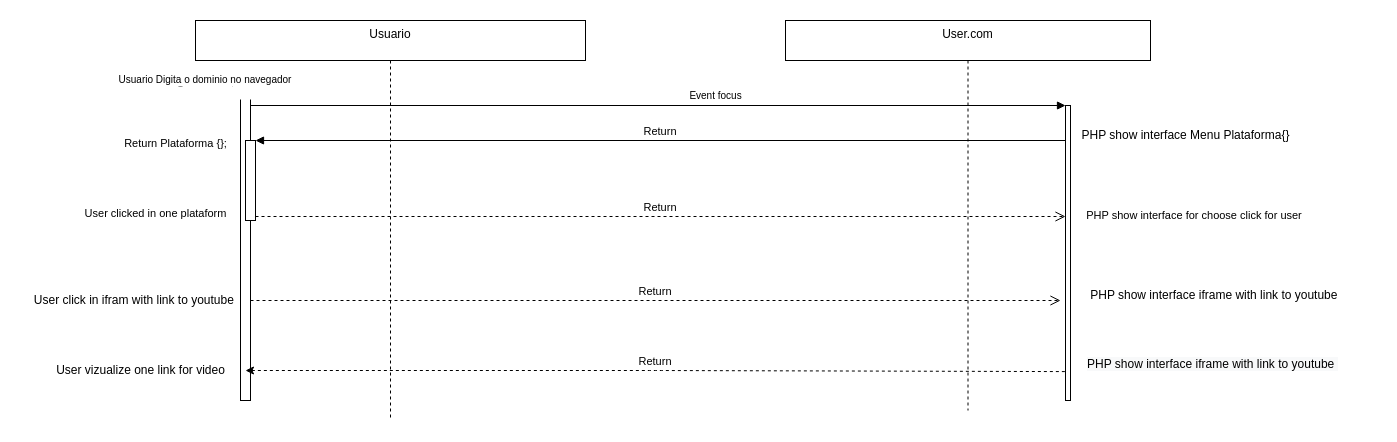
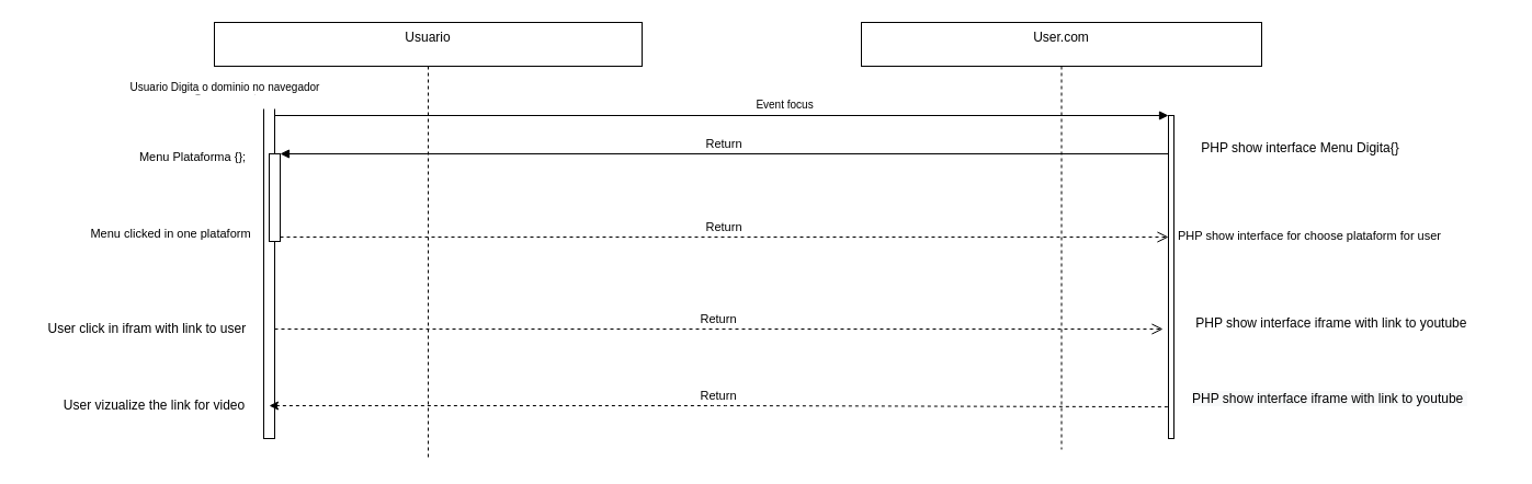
  <mxCell id="0" />
  <mxCell id="1" parent="0" />
  <mxCell id="2" value="Usuario&#10;" style="shape=umlLifeline;perimeter=lifelinePerimeter;container=1;collapsible=0;recursiveResize=0;rounded=0;shadow=0;strokeWidth=1;" parent="1" vertex="1"><mxGeometry x="195" y="20" width="390" height="400" as="geometry" /></mxCell>
  <mxCell id="3" value="" style="points=[];perimeter=orthogonalPerimeter;rounded=0;shadow=0;strokeWidth=1;" parent="2" vertex="1"><mxGeometry x="45" y="70" width="10" height="310" as="geometry" /></mxCell>
  <mxCell id="4" value="Usuario Digita o dominio no navegador&#10;" style="verticalAlign=bottom;startArrow=oval;endArrow=block;startSize=8;shadow=0;strokeWidth=1;align=center;fontSize=10;" parent="2" target="3" edge="1"><mxGeometry x="-0.167" y="-10" relative="1" as="geometry"><mxPoint x="-15" y="70" as="sourcePoint" /><mxPoint as="offset" /></mxGeometry></mxCell>
  <mxCell id="5" value="" style="points=[];perimeter=orthogonalPerimeter;rounded=0;shadow=0;strokeWidth=1;" parent="2" vertex="1"><mxGeometry x="50" y="120" width="10" height="80" as="geometry" /></mxCell>
  <mxCell id="6" value="Return" style="verticalAlign=bottom;endArrow=open;dashed=1;endSize=8;exitX=1;exitY=0.95;shadow=0;strokeWidth=1;" edge="1" parent="2"><mxGeometry relative="1" as="geometry"><mxPoint x="865" y="280" as="targetPoint" /><mxPoint x="55" y="280" as="sourcePoint" /></mxGeometry></mxCell>
  <mxCell id="7" value="User.com&#10;" style="shape=umlLifeline;perimeter=lifelinePerimeter;container=1;collapsible=0;recursiveResize=0;rounded=0;shadow=0;strokeWidth=1;" parent="1" vertex="1"><mxGeometry x="785" y="20" width="365" height="390" as="geometry" /></mxCell>
  <mxCell id="8" value="" style="points=[];perimeter=orthogonalPerimeter;rounded=0;shadow=0;strokeWidth=1;" parent="7" vertex="1"><mxGeometry x="280" y="85" width="5" height="295" as="geometry" /></mxCell>
  <mxCell id="9" value="" style="verticalAlign=bottom;endArrow=block;entryX=0;entryY=0;shadow=0;strokeWidth=1;" parent="1" source="3" target="8" edge="1"><mxGeometry x="0.011" y="20" relative="1" as="geometry"><mxPoint x="645" y="190" as="sourcePoint" /><mxPoint as="offset" /></mxGeometry></mxCell>
  <mxCell id="10" value="Return" style="verticalAlign=bottom;endArrow=block;entryX=1;entryY=0;shadow=0;strokeWidth=1;" parent="1" source="8" target="5" edge="1"><mxGeometry relative="1" as="geometry"><mxPoint x="610" y="230" as="sourcePoint" /></mxGeometry></mxCell>
  <mxCell id="11" value="Return" style="verticalAlign=bottom;endArrow=open;dashed=1;endSize=8;exitX=1;exitY=0.95;shadow=0;strokeWidth=1;" parent="1" source="5" target="8" edge="1"><mxGeometry relative="1" as="geometry"><mxPoint x="610" y="287" as="targetPoint" /></mxGeometry></mxCell>
  <mxCell id="12" value="Event focus" style="text;html=1;align=center;verticalAlign=middle;resizable=0;points=[];autosize=1;strokeColor=none;fillColor=none;fontSize=10;" parent="1" vertex="1"><mxGeometry x="675" y="80" width="80" height="30" as="geometry" /></mxCell>
- <mxCell id="13" value="&lt;span style=&quot;font-size: 11px;&quot;&gt;Return Plataforma {};&lt;br&gt;&lt;br&gt;&lt;/span&gt;" style="text;html=1;align=center;verticalAlign=middle;resizable=0;points=[];autosize=1;strokeColor=none;fillColor=none;fontSize=10;" vertex="1" parent="1"><mxGeometry x="115" y="130" width="120" height="40" as="geometry" /></mxCell>
- <mxCell id="14" value="&lt;span style=&quot;font-size: 11px;&quot;&gt;User clicked in one plataform&lt;br&gt;&lt;br&gt;&lt;/span&gt;" style="text;html=1;align=center;verticalAlign=middle;resizable=0;points=[];autosize=1;strokeColor=none;fillColor=none;fontSize=10;" vertex="1" parent="1"><mxGeometry x="75" y="200" width="160" height="40" as="geometry" /></mxCell>
- <mxCell id="15" value="&lt;span style=&quot;font-size: 11px;&quot;&gt;PHP show interface for choose click for user&amp;nbsp;&lt;br&gt;&lt;/span&gt;" style="text;html=1;align=center;verticalAlign=middle;resizable=0;points=[];autosize=1;strokeColor=none;fillColor=none;fontSize=10;" vertex="1" parent="1"><mxGeometry x="1060" y="200" width="270" height="30" as="geometry" /></mxCell>
- <mxCell id="16" value="PHP show interface Menu Plataforma{}&lt;br&gt;" style="text;html=1;align=center;verticalAlign=middle;resizable=0;points=[];autosize=1;strokeColor=none;fillColor=none;" vertex="1" parent="1"><mxGeometry x="1065" y="120" width="240" height="30" as="geometry" /></mxCell>
- <mxCell id="17" value="User click in ifram with link to youtube&amp;nbsp;" style="text;html=1;align=center;verticalAlign=middle;resizable=0;points=[];autosize=1;strokeColor=none;fillColor=none;" vertex="1" parent="1"><mxGeometry x="20" y="285" width="230" height="30" as="geometry" /></mxCell>
+ <mxCell id="13" value="&lt;span style=&quot;font-size: 11px;&quot;&gt;Menu Plataforma {};&lt;br&gt;&lt;br&gt;&lt;/span&gt;" style="text;html=1;align=center;verticalAlign=middle;resizable=0;points=[];autosize=1;strokeColor=none;fillColor=none;fontSize=10;" vertex="1" parent="1"><mxGeometry x="115" y="130" width="120" height="40" as="geometry" /></mxCell>
+ <mxCell id="14" value="&lt;span style=&quot;font-size: 11px;&quot;&gt;Menu clicked in one plataform&lt;br&gt;&lt;br&gt;&lt;/span&gt;" style="text;html=1;align=center;verticalAlign=middle;resizable=0;points=[];autosize=1;strokeColor=none;fillColor=none;fontSize=10;" vertex="1" parent="1"><mxGeometry x="75" y="200" width="160" height="40" as="geometry" /></mxCell>
+ <mxCell id="15" value="&lt;span style=&quot;font-size: 11px;&quot;&gt;PHP show interface for choose plataform for user&amp;nbsp;&lt;br&gt;&lt;/span&gt;" style="text;html=1;align=center;verticalAlign=middle;resizable=0;points=[];autosize=1;strokeColor=none;fillColor=none;fontSize=10;" vertex="1" parent="1"><mxGeometry x="1060" y="200" width="270" height="30" as="geometry" /></mxCell>
+ <mxCell id="16" value="PHP show interface Menu Digita{}&lt;br&gt;" style="text;html=1;align=center;verticalAlign=middle;resizable=0;points=[];autosize=1;strokeColor=none;fillColor=none;" vertex="1" parent="1"><mxGeometry x="1065" y="120" width="240" height="30" as="geometry" /></mxCell>
+ <mxCell id="17" value="User click in ifram with link to user&amp;nbsp;" style="text;html=1;align=center;verticalAlign=middle;resizable=0;points=[];autosize=1;strokeColor=none;fillColor=none;" vertex="1" parent="1"><mxGeometry x="20" y="285" width="230" height="30" as="geometry" /></mxCell>
  <mxCell id="18" value="PHP show interface iframe with link to youtube&amp;nbsp;" style="text;html=1;align=center;verticalAlign=middle;resizable=0;points=[];autosize=1;strokeColor=none;fillColor=none;" vertex="1" parent="1"><mxGeometry x="1075" y="280" width="280" height="30" as="geometry" /></mxCell>
  <mxCell id="19" value="Return" style="verticalAlign=bottom;endArrow=none;dashed=1;endSize=8;shadow=0;strokeWidth=1;endFill=0;startArrow=classic;startFill=1;entryX=0;entryY=0.902;entryDx=0;entryDy=0;entryPerimeter=0;" edge="1" parent="1" target="8"><mxGeometry relative="1" as="geometry"><mxPoint x="1065" y="370" as="targetPoint" /><mxPoint x="245" y="370" as="sourcePoint" /><Array as="points"><mxPoint x="655" y="370" /></Array></mxGeometry></mxCell>
  <mxCell id="20" value="&lt;span style=&quot;color: rgb(0, 0, 0); font-family: Helvetica; font-size: 12px; font-style: normal; font-variant-ligatures: normal; font-variant-caps: normal; font-weight: 400; letter-spacing: normal; orphans: 2; text-align: center; text-indent: 0px; text-transform: none; widows: 2; word-spacing: 0px; -webkit-text-stroke-width: 0px; background-color: rgb(248, 249, 250); text-decoration-thickness: initial; text-decoration-style: initial; text-decoration-color: initial; float: none; display: inline !important;&quot;&gt;PHP show interface iframe with link to youtube&amp;nbsp;&lt;/span&gt;" style="text;whiteSpace=wrap;html=1;" vertex="1" parent="1"><mxGeometry x="1085" y="350" width="290" height="40" as="geometry" /></mxCell>
- <mxCell id="21" value="User vizualize one link for video" style="text;html=1;align=center;verticalAlign=middle;resizable=0;points=[];autosize=1;strokeColor=none;fillColor=none;" vertex="1" parent="1"><mxGeometry x="45" y="355" width="190" height="30" as="geometry" /></mxCell>
+ <mxCell id="21" value="User vizualize the link for video" style="text;html=1;align=center;verticalAlign=middle;resizable=0;points=[];autosize=1;strokeColor=none;fillColor=none;" vertex="1" parent="1"><mxGeometry x="45" y="355" width="190" height="30" as="geometry" /></mxCell>
